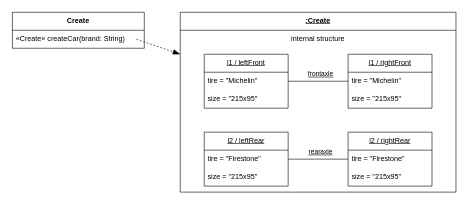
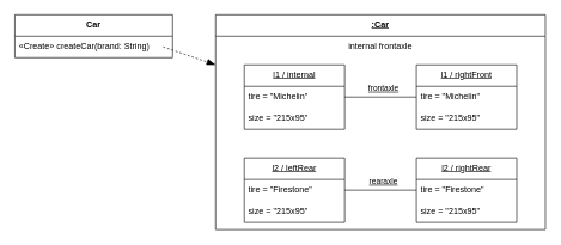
  <mxCell id="0" />
  <mxCell id="1" parent="0" />
- <mxCell id="2" value="&lt;u style=&quot;&quot;&gt;:Create&lt;/u&gt;" style="swimlane;fontStyle=1;align=center;verticalAlign=top;childLayout=stackLayout;horizontal=1;startSize=30;horizontalStack=0;resizeParent=1;resizeParentMax=0;resizeLast=0;collapsible=0;marginBottom=0;html=1;whiteSpace=wrap;" vertex="1" parent="1"><mxGeometry x="300" y="20" width="460" height="300" as="geometry" /></mxCell>
- <mxCell id="3" value="internal structure" style="html=1;strokeColor=none;fillColor=none;align=center;verticalAlign=middle;spacingLeft=4;spacingRight=4;rotatable=0;points=[[0,0.5],[1,0.5]];resizeWidth=1;whiteSpace=wrap;" vertex="1" parent="2"><mxGeometry y="30" width="460" height="30" as="geometry" /></mxCell>
+ <mxCell id="2" value="&lt;u style=&quot;&quot;&gt;:Car&lt;/u&gt;" style="swimlane;fontStyle=1;align=center;verticalAlign=top;childLayout=stackLayout;horizontal=1;startSize=30;horizontalStack=0;resizeParent=1;resizeParentMax=0;resizeLast=0;collapsible=0;marginBottom=0;html=1;whiteSpace=wrap;" vertex="1" parent="1"><mxGeometry x="300" y="20" width="460" height="300" as="geometry" /></mxCell>
+ <mxCell id="3" value="internal frontaxle" style="html=1;strokeColor=none;fillColor=none;align=center;verticalAlign=middle;spacingLeft=4;spacingRight=4;rotatable=0;points=[[0,0.5],[1,0.5]];resizeWidth=1;whiteSpace=wrap;" vertex="1" parent="2"><mxGeometry y="30" width="460" height="30" as="geometry" /></mxCell>
  <mxCell id="4" value="" style="swimlane;fontStyle=1;align=center;verticalAlign=top;horizontal=1;startSize=0;collapsible=0;marginBottom=0;html=1;strokeColor=none;fillColor=none;" vertex="1" parent="2"><mxGeometry y="60" width="460" height="240" as="geometry" /></mxCell>
  <mxCell id="5" value="" style="group" vertex="1" connectable="0" parent="4"><mxGeometry x="40" y="10" width="380" height="220" as="geometry" /></mxCell>
  <mxCell id="6" value="" style="group" vertex="1" connectable="0" parent="5"><mxGeometry width="380" height="90" as="geometry" /></mxCell>
- <mxCell id="7" value="&lt;u&gt;l1 / leftFront&lt;/u&gt;" style="swimlane;fontStyle=0;align=center;verticalAlign=top;childLayout=stackLayout;horizontal=1;startSize=30;horizontalStack=0;resizeParent=1;resizeParentMax=0;resizeLast=0;collapsible=0;marginBottom=0;html=1;whiteSpace=wrap;" vertex="1" parent="6"><mxGeometry width="140" height="90" as="geometry" /></mxCell>
+ <mxCell id="7" value="&lt;u&gt;l1 / internal&lt;/u&gt;" style="swimlane;fontStyle=0;align=center;verticalAlign=top;childLayout=stackLayout;horizontal=1;startSize=30;horizontalStack=0;resizeParent=1;resizeParentMax=0;resizeLast=0;collapsible=0;marginBottom=0;html=1;whiteSpace=wrap;" vertex="1" parent="6"><mxGeometry width="140" height="90" as="geometry" /></mxCell>
  <mxCell id="8" value="tire = &quot;Michelin&quot;" style="text;html=1;strokeColor=none;fillColor=none;align=left;verticalAlign=middle;spacingLeft=4;spacingRight=4;overflow=hidden;rotatable=0;points=[[0,0.5],[1,0.5]];portConstraint=eastwest;whiteSpace=wrap;" vertex="1" parent="7"><mxGeometry y="30" width="140" height="30" as="geometry" /></mxCell>
  <mxCell id="9" value="size = &quot;215x95&quot;" style="text;html=1;strokeColor=none;fillColor=none;align=left;verticalAlign=middle;spacingLeft=4;spacingRight=4;overflow=hidden;rotatable=0;points=[[0,0.5],[1,0.5]];portConstraint=eastwest;whiteSpace=wrap;" vertex="1" parent="7"><mxGeometry y="60" width="140" height="30" as="geometry" /></mxCell>
  <mxCell id="10" value="&lt;u&gt;l1 / rightFront&lt;/u&gt;" style="swimlane;fontStyle=0;align=center;verticalAlign=top;childLayout=stackLayout;horizontal=1;startSize=30;horizontalStack=0;resizeParent=1;resizeParentMax=0;resizeLast=0;collapsible=0;marginBottom=0;html=1;whiteSpace=wrap;" vertex="1" parent="6"><mxGeometry x="240" width="140" height="90" as="geometry" /></mxCell>
  <mxCell id="11" value="tire = &quot;Michelin&quot;" style="text;html=1;strokeColor=none;fillColor=none;align=left;verticalAlign=middle;spacingLeft=4;spacingRight=4;overflow=hidden;rotatable=0;points=[[0,0.5],[1,0.5]];portConstraint=eastwest;whiteSpace=wrap;" vertex="1" parent="10"><mxGeometry y="30" width="140" height="30" as="geometry" /></mxCell>
  <mxCell id="12" value="size = &quot;215x95&quot;" style="text;html=1;strokeColor=none;fillColor=none;align=left;verticalAlign=middle;spacingLeft=4;spacingRight=4;overflow=hidden;rotatable=0;points=[[0,0.5],[1,0.5]];portConstraint=eastwest;whiteSpace=wrap;" vertex="1" parent="10"><mxGeometry y="60" width="140" height="30" as="geometry" /></mxCell>
  <mxCell id="13" style="edgeStyle=orthogonalEdgeStyle;rounded=0;orthogonalLoop=1;jettySize=auto;html=1;exitX=1;exitY=0.5;exitDx=0;exitDy=0;entryX=0;entryY=0.5;entryDx=0;entryDy=0;endArrow=none;endFill=0;" edge="1" parent="6" source="8" target="11"><mxGeometry relative="1" as="geometry" /></mxCell>
  <mxCell id="14" value="&lt;u&gt;frontaxle&lt;/u&gt;" style="edgeLabel;html=1;align=center;verticalAlign=middle;resizable=0;points=[];" vertex="1" connectable="0" parent="13"><mxGeometry x="0.06" y="-1" relative="1" as="geometry"><mxPoint y="-14" as="offset" /></mxGeometry></mxCell>
  <mxCell id="15" value="" style="group" vertex="1" connectable="0" parent="5"><mxGeometry y="130" width="380" height="90" as="geometry" /></mxCell>
  <mxCell id="16" value="&lt;u&gt;l2&amp;nbsp;/ leftRear&lt;/u&gt;" style="swimlane;fontStyle=0;align=center;verticalAlign=top;childLayout=stackLayout;horizontal=1;startSize=30;horizontalStack=0;resizeParent=1;resizeParentMax=0;resizeLast=0;collapsible=0;marginBottom=0;html=1;whiteSpace=wrap;" vertex="1" parent="15"><mxGeometry width="140" height="90" as="geometry" /></mxCell>
  <mxCell id="17" value="tire = &quot;Firestone&quot;" style="text;html=1;strokeColor=none;fillColor=none;align=left;verticalAlign=middle;spacingLeft=4;spacingRight=4;overflow=hidden;rotatable=0;points=[[0,0.5],[1,0.5]];portConstraint=eastwest;whiteSpace=wrap;" vertex="1" parent="16"><mxGeometry y="30" width="140" height="30" as="geometry" /></mxCell>
  <mxCell id="18" value="size = &quot;215x95&quot;" style="text;html=1;strokeColor=none;fillColor=none;align=left;verticalAlign=middle;spacingLeft=4;spacingRight=4;overflow=hidden;rotatable=0;points=[[0,0.5],[1,0.5]];portConstraint=eastwest;whiteSpace=wrap;" vertex="1" parent="16"><mxGeometry y="60" width="140" height="30" as="geometry" /></mxCell>
  <mxCell id="19" value="&lt;u&gt;l2 / rightRear&lt;/u&gt;" style="swimlane;fontStyle=0;align=center;verticalAlign=top;childLayout=stackLayout;horizontal=1;startSize=30;horizontalStack=0;resizeParent=1;resizeParentMax=0;resizeLast=0;collapsible=0;marginBottom=0;html=1;whiteSpace=wrap;" vertex="1" parent="15"><mxGeometry x="240" width="140" height="90" as="geometry" /></mxCell>
  <mxCell id="20" value="tire = &quot;Firestone&quot;" style="text;html=1;strokeColor=none;fillColor=none;align=left;verticalAlign=middle;spacingLeft=4;spacingRight=4;overflow=hidden;rotatable=0;points=[[0,0.5],[1,0.5]];portConstraint=eastwest;whiteSpace=wrap;" vertex="1" parent="19"><mxGeometry y="30" width="140" height="30" as="geometry" /></mxCell>
  <mxCell id="21" value="size = &quot;215x95&quot;" style="text;html=1;strokeColor=none;fillColor=none;align=left;verticalAlign=middle;spacingLeft=4;spacingRight=4;overflow=hidden;rotatable=0;points=[[0,0.5],[1,0.5]];portConstraint=eastwest;whiteSpace=wrap;" vertex="1" parent="19"><mxGeometry y="60" width="140" height="30" as="geometry" /></mxCell>
  <mxCell id="22" style="edgeStyle=orthogonalEdgeStyle;rounded=0;orthogonalLoop=1;jettySize=auto;html=1;exitX=1;exitY=0.5;exitDx=0;exitDy=0;entryX=0;entryY=0.5;entryDx=0;entryDy=0;endArrow=none;endFill=0;" edge="1" parent="15" source="17" target="20"><mxGeometry relative="1" as="geometry" /></mxCell>
  <mxCell id="23" value="&lt;u&gt;rearaxle&lt;/u&gt;" style="edgeLabel;html=1;align=center;verticalAlign=middle;resizable=0;points=[];" vertex="1" connectable="0" parent="22"><mxGeometry x="0.06" y="-1" relative="1" as="geometry"><mxPoint y="-14" as="offset" /></mxGeometry></mxCell>
- <mxCell id="24" value="&lt;b&gt;Create&lt;/b&gt;" style="swimlane;fontStyle=0;align=center;verticalAlign=top;childLayout=stackLayout;horizontal=1;startSize=30;horizontalStack=0;resizeParent=1;resizeParentMax=0;resizeLast=0;collapsible=0;marginBottom=0;html=1;whiteSpace=wrap;" vertex="1" parent="1"><mxGeometry x="20" y="20" width="220" height="60" as="geometry" /></mxCell>
+ <mxCell id="24" value="&lt;b&gt;Car&lt;/b&gt;" style="swimlane;fontStyle=0;align=center;verticalAlign=top;childLayout=stackLayout;horizontal=1;startSize=30;horizontalStack=0;resizeParent=1;resizeParentMax=0;resizeLast=0;collapsible=0;marginBottom=0;html=1;whiteSpace=wrap;" vertex="1" parent="1"><mxGeometry x="20" y="20" width="220" height="60" as="geometry" /></mxCell>
  <mxCell id="25" value="«Create» createCar(brand: String)" style="text;html=1;strokeColor=none;fillColor=none;align=left;verticalAlign=middle;spacingLeft=4;spacingRight=4;overflow=hidden;rotatable=0;points=[[0,0.5],[1,0.5]];portConstraint=eastwest;whiteSpace=wrap;" vertex="1" parent="24"><mxGeometry y="30" width="220" height="30" as="geometry" /></mxCell>
  <mxCell id="26" value="" style="endArrow=blockThin;startArrow=none;endFill=1;startFill=0;endSize=10;html=1;verticalAlign=bottom;dashed=1;labelBackgroundColor=none;rounded=0;entryX=0;entryY=0.042;entryDx=0;entryDy=0;entryPerimeter=0;" edge="1" parent="1" target="4"><mxGeometry width="160" relative="1" as="geometry"><mxPoint x="227" y="65" as="sourcePoint" /><mxPoint x="300" y="80" as="targetPoint" /></mxGeometry></mxCell>
